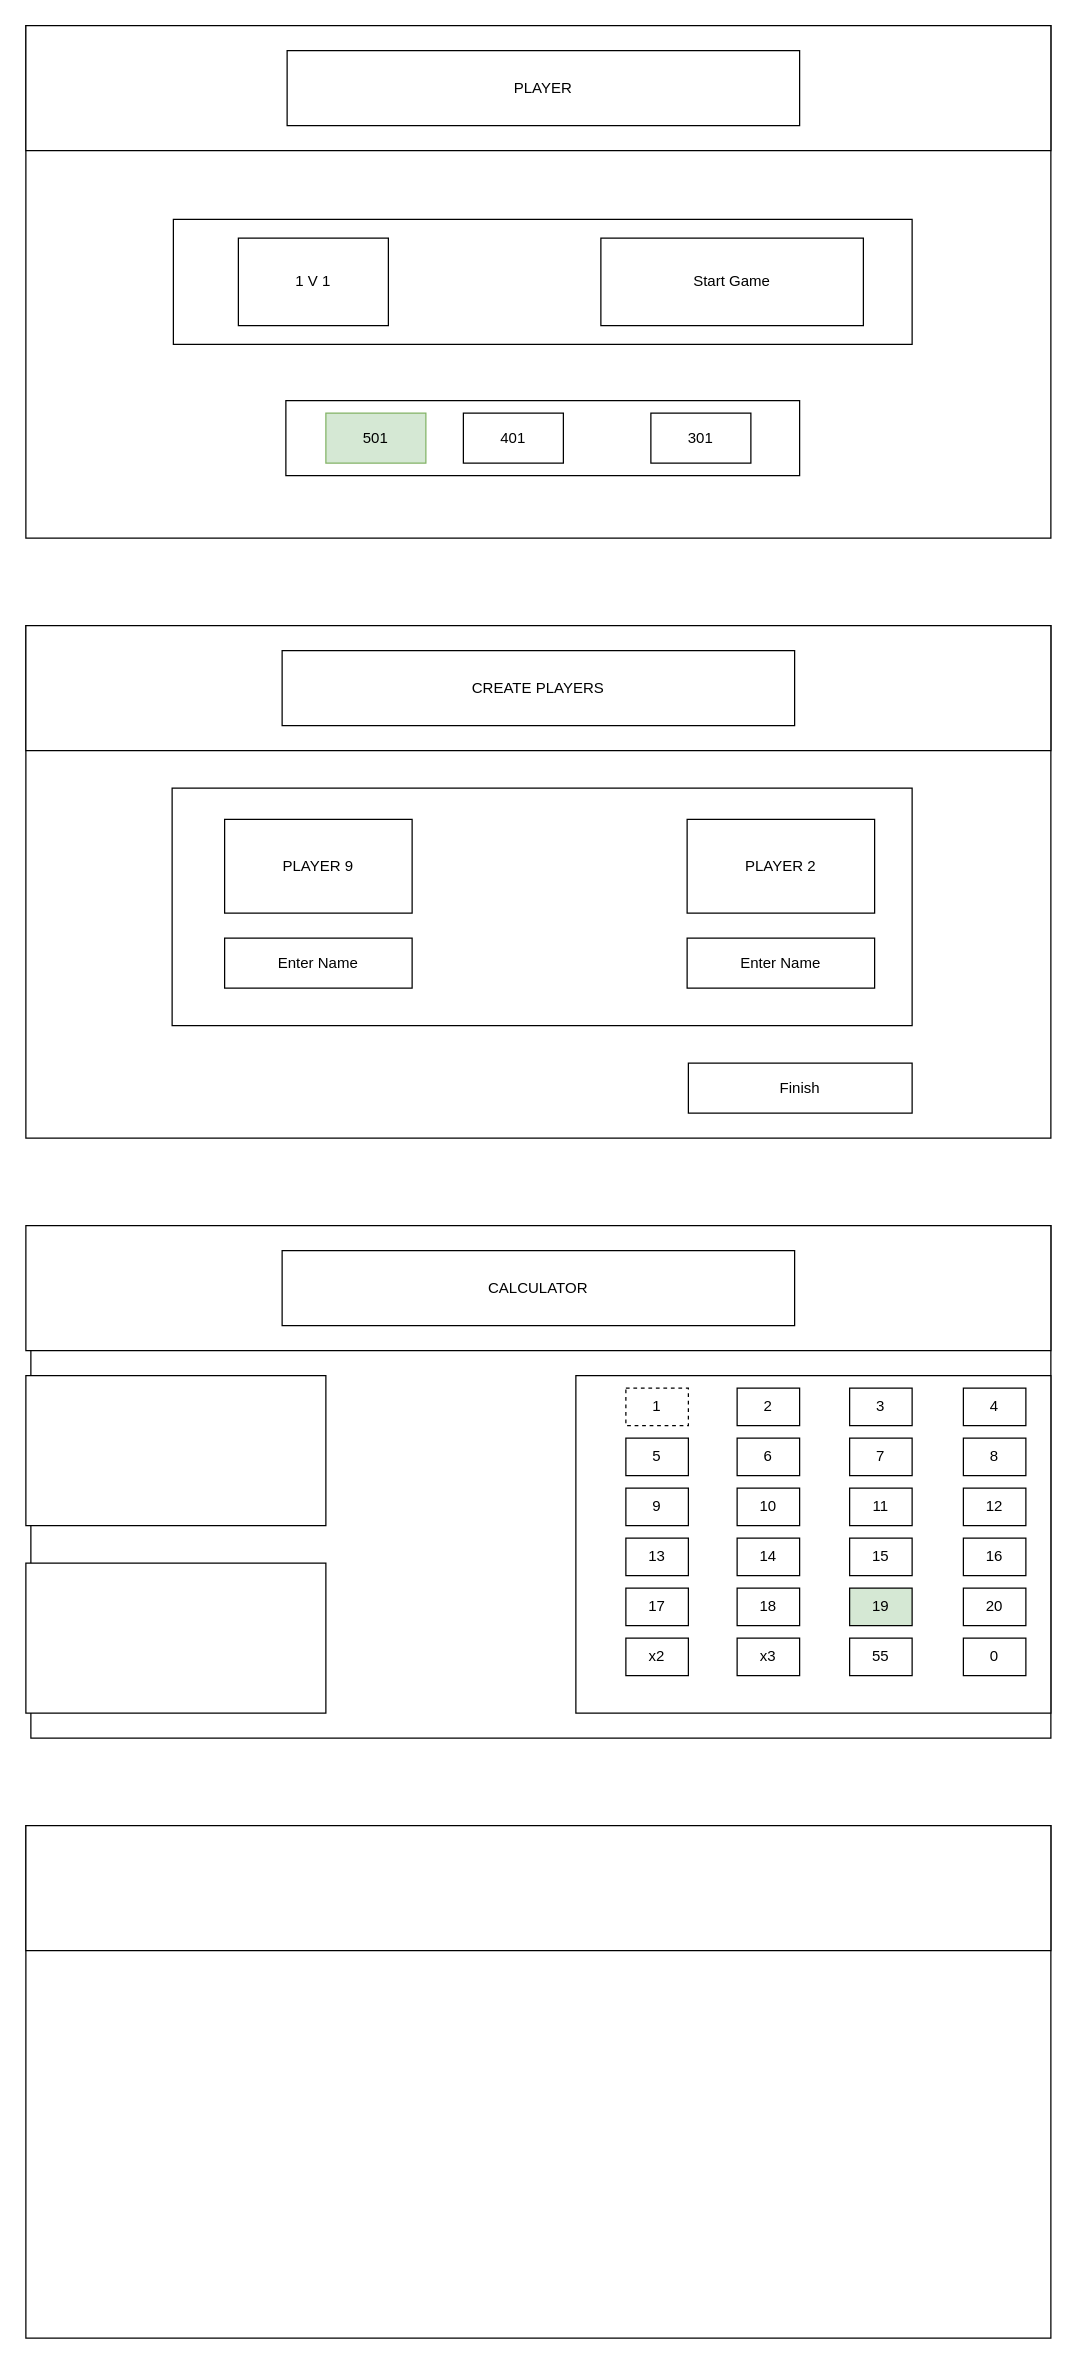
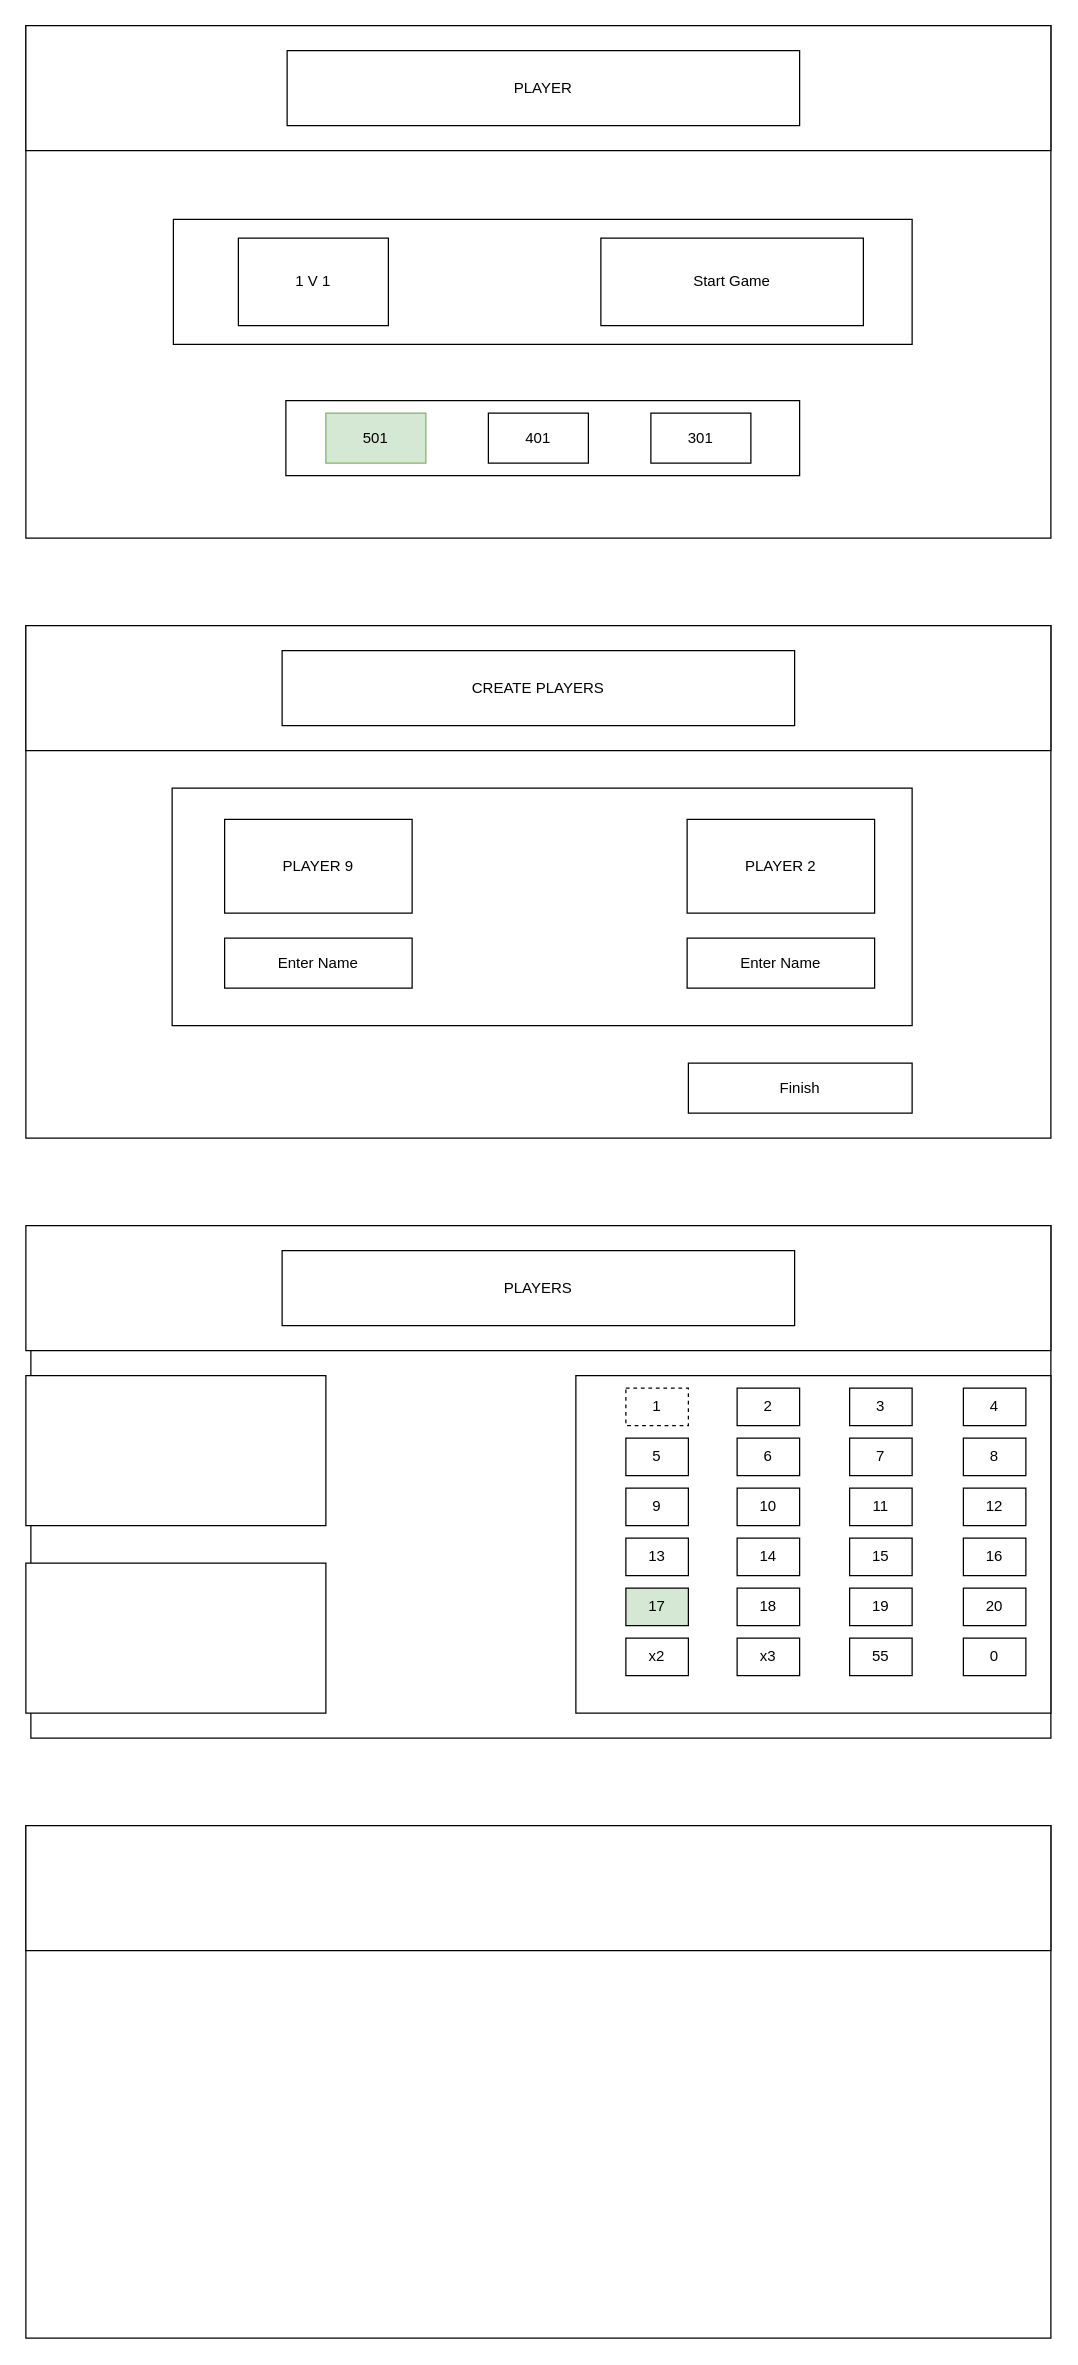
  <mxCell id="0" />
  <mxCell id="1" parent="0" />
  <mxCell id="2" value="" style="rounded=0;whiteSpace=wrap;html=1;" vertex="1" parent="1"><mxGeometry width="820" height="410" as="geometry" x="20" y="20" /></mxCell>
  <mxCell id="3" value="" style="rounded=0;whiteSpace=wrap;html=1;" vertex="1" parent="1"><mxGeometry y="500" width="820" height="410" as="geometry" x="20" /></mxCell>
  <mxCell id="4" value="" style="rounded=0;whiteSpace=wrap;html=1;" vertex="1" parent="1"><mxGeometry x="24" y="980" width="816" height="410" as="geometry" /></mxCell>
  <mxCell id="5" value="" style="rounded=0;whiteSpace=wrap;html=1;" vertex="1" parent="1"><mxGeometry y="1460" width="820" height="410" as="geometry" x="20" /></mxCell>
  <mxCell id="6" value="" style="rounded=0;whiteSpace=wrap;html=1;" vertex="1" parent="1"><mxGeometry width="820" height="100" as="geometry" x="20" y="20" /></mxCell>
  <mxCell id="7" value="" style="rounded=0;whiteSpace=wrap;html=1;" vertex="1" parent="1"><mxGeometry y="500" width="820" height="100" as="geometry" x="20" /></mxCell>
  <mxCell id="8" value="" style="rounded=0;whiteSpace=wrap;html=1;" vertex="1" parent="1"><mxGeometry y="980" width="820" height="100" as="geometry" x="20" /></mxCell>
  <mxCell id="9" value="" style="rounded=0;whiteSpace=wrap;html=1;" vertex="1" parent="1"><mxGeometry y="1460" width="820" height="100" as="geometry" x="20" /></mxCell>
  <mxCell id="10" value="PLAYER" style="rounded=0;whiteSpace=wrap;html=1;" vertex="1" parent="1"><mxGeometry x="229" y="40" width="410" height="60" as="geometry" /></mxCell>
  <mxCell id="11" value="" style="rounded=0;whiteSpace=wrap;html=1;" vertex="1" parent="1"><mxGeometry x="138" y="175" width="591" height="100" as="geometry" /></mxCell>
  <mxCell id="12" value="" style="rounded=0;whiteSpace=wrap;html=1;" vertex="1" parent="1"><mxGeometry x="228" y="320" width="411" height="60" as="geometry" /></mxCell>
  <mxCell id="13" value="501" style="rounded=0;whiteSpace=wrap;html=1;fillColor=#d5e8d4;strokeColor=#82b366;" vertex="1" parent="1"><mxGeometry x="260" y="330" width="80" height="40" as="geometry" /></mxCell>
- <mxCell id="14" value="401" style="rounded=0;whiteSpace=wrap;html=1;" vertex="1" parent="1"><mxGeometry x="370" y="330" width="80" height="40" as="geometry" /></mxCell>
+ <mxCell id="14" value="401" style="rounded=0;whiteSpace=wrap;html=1;" vertex="1" parent="1"><mxGeometry x="390" y="330" width="80" height="40" as="geometry" /></mxCell>
  <mxCell id="15" value="301" style="rounded=0;whiteSpace=wrap;html=1;" vertex="1" parent="1"><mxGeometry x="520" y="330" width="80" height="40" as="geometry" /></mxCell>
  <mxCell id="16" value="1 V 1" style="rounded=0;whiteSpace=wrap;html=1;" vertex="1" parent="1"><mxGeometry x="190" y="190" width="120" height="70" as="geometry" /></mxCell>
  <mxCell id="17" value="Start Game" style="rounded=0;whiteSpace=wrap;html=1;" vertex="1" parent="1"><mxGeometry x="480" y="190" width="210" height="70" as="geometry" /></mxCell>
  <mxCell id="18" value="CREATE PLAYERS" style="rounded=0;whiteSpace=wrap;html=1;" vertex="1" parent="1"><mxGeometry x="225" y="520" width="410" height="60" as="geometry" /></mxCell>
  <mxCell id="19" value="" style="rounded=0;whiteSpace=wrap;html=1;" vertex="1" parent="1"><mxGeometry x="137" y="630" width="592" height="190" as="geometry" /></mxCell>
  <mxCell id="20" value="PLAYER 9" style="rounded=0;whiteSpace=wrap;html=1;" vertex="1" parent="1"><mxGeometry x="179" y="655" width="150" height="75" as="geometry" /></mxCell>
  <mxCell id="21" value="PLAYER 2" style="rounded=0;whiteSpace=wrap;html=1;" vertex="1" parent="1"><mxGeometry x="549" y="655" width="150" height="75" as="geometry" /></mxCell>
  <mxCell id="22" value="Enter Name" style="rounded=0;whiteSpace=wrap;html=1;" vertex="1" parent="1"><mxGeometry x="179" y="750" width="150" height="40" as="geometry" /></mxCell>
  <mxCell id="23" value="Enter Name" style="rounded=0;whiteSpace=wrap;html=1;" vertex="1" parent="1"><mxGeometry x="549" y="750" width="150" height="40" as="geometry" /></mxCell>
  <mxCell id="24" value="Finish" style="rounded=0;whiteSpace=wrap;html=1;" vertex="1" parent="1"><mxGeometry x="550" y="850" width="179" height="40" as="geometry" /></mxCell>
- <mxCell id="25" value="CALCULATOR" style="rounded=0;whiteSpace=wrap;html=1;" vertex="1" parent="1"><mxGeometry x="225" y="1000" width="410" height="60" as="geometry" /></mxCell>
+ <mxCell id="25" value="PLAYERS" style="rounded=0;whiteSpace=wrap;html=1;" vertex="1" parent="1"><mxGeometry x="225" y="1000" width="410" height="60" as="geometry" /></mxCell>
  <mxCell id="26" value="" style="rounded=0;whiteSpace=wrap;html=1;" vertex="1" parent="1"><mxGeometry y="1100" width="240" height="120" as="geometry" x="20" /></mxCell>
  <mxCell id="27" value="" style="rounded=0;whiteSpace=wrap;html=1;" vertex="1" parent="1"><mxGeometry y="1250" width="240" height="120" as="geometry" x="20" /></mxCell>
  <mxCell id="28" value="" style="rounded=0;whiteSpace=wrap;html=1;" vertex="1" parent="1"><mxGeometry x="460" y="1100" width="380" height="270" as="geometry" /></mxCell>
  <mxCell id="29" value="1" style="rounded=0;whiteSpace=wrap;html=1;dashed=1;" vertex="1" parent="1"><mxGeometry x="500" y="1110" width="50" height="30" as="geometry" /></mxCell>
  <mxCell id="30" value="2" style="rounded=0;whiteSpace=wrap;html=1;" vertex="1" parent="1"><mxGeometry x="589" y="1110" width="50" height="30" as="geometry" /></mxCell>
  <mxCell id="31" value="3" style="rounded=0;whiteSpace=wrap;html=1;" vertex="1" parent="1"><mxGeometry x="679" y="1110" width="50" height="30" as="geometry" /></mxCell>
  <mxCell id="32" value="4" style="rounded=0;whiteSpace=wrap;html=1;" vertex="1" parent="1"><mxGeometry x="770" y="1110" width="50" height="30" as="geometry" /></mxCell>
  <mxCell id="33" value="5" style="rounded=0;whiteSpace=wrap;html=1;" vertex="1" parent="1"><mxGeometry x="500" y="1150" width="50" height="30" as="geometry" /></mxCell>
  <mxCell id="34" value="6" style="rounded=0;whiteSpace=wrap;html=1;" vertex="1" parent="1"><mxGeometry x="589" y="1150" width="50" height="30" as="geometry" /></mxCell>
  <mxCell id="35" value="7" style="rounded=0;whiteSpace=wrap;html=1;" vertex="1" parent="1"><mxGeometry x="679" y="1150" width="50" height="30" as="geometry" /></mxCell>
  <mxCell id="36" value="8" style="rounded=0;whiteSpace=wrap;html=1;" vertex="1" parent="1"><mxGeometry x="770" y="1150" width="50" height="30" as="geometry" /></mxCell>
  <mxCell id="37" value="9" style="rounded=0;whiteSpace=wrap;html=1;" vertex="1" parent="1"><mxGeometry x="500" y="1190" width="50" height="30" as="geometry" /></mxCell>
  <mxCell id="38" value="10" style="rounded=0;whiteSpace=wrap;html=1;" vertex="1" parent="1"><mxGeometry x="589" y="1190" width="50" height="30" as="geometry" /></mxCell>
  <mxCell id="39" value="11" style="rounded=0;whiteSpace=wrap;html=1;" vertex="1" parent="1"><mxGeometry x="679" y="1190" width="50" height="30" as="geometry" /></mxCell>
  <mxCell id="40" value="12" style="rounded=0;whiteSpace=wrap;html=1;" vertex="1" parent="1"><mxGeometry x="770" y="1190" width="50" height="30" as="geometry" /></mxCell>
  <mxCell id="41" value="13" style="rounded=0;whiteSpace=wrap;html=1;" vertex="1" parent="1"><mxGeometry x="500" y="1230" width="50" height="30" as="geometry" /></mxCell>
- <mxCell id="42" value="17" style="rounded=0;whiteSpace=wrap;html=1;" vertex="1" parent="1"><mxGeometry x="500" y="1270" width="50" height="30" as="geometry" /></mxCell>
+ <mxCell id="42" value="17" style="rounded=0;whiteSpace=wrap;html=1;fillColor=#d5e8d4;" vertex="1" parent="1"><mxGeometry x="500" y="1270" width="50" height="30" as="geometry" /></mxCell>
  <mxCell id="43" value="x2" style="rounded=0;whiteSpace=wrap;html=1;" vertex="1" parent="1"><mxGeometry x="500" y="1310" width="50" height="30" as="geometry" /></mxCell>
  <mxCell id="44" value="14" style="rounded=0;whiteSpace=wrap;html=1;" vertex="1" parent="1"><mxGeometry x="589" y="1230" width="50" height="30" as="geometry" /></mxCell>
  <mxCell id="45" value="18" style="rounded=0;whiteSpace=wrap;html=1;" vertex="1" parent="1"><mxGeometry x="589" y="1270" width="50" height="30" as="geometry" /></mxCell>
  <mxCell id="46" value="x3" style="rounded=0;whiteSpace=wrap;html=1;" vertex="1" parent="1"><mxGeometry x="589" y="1310" width="50" height="30" as="geometry" /></mxCell>
  <mxCell id="47" value="15" style="rounded=0;whiteSpace=wrap;html=1;" vertex="1" parent="1"><mxGeometry x="679" y="1230" width="50" height="30" as="geometry" /></mxCell>
- <mxCell id="48" value="19" style="rounded=0;whiteSpace=wrap;html=1;fillColor=#d5e8d4;" vertex="1" parent="1"><mxGeometry x="679" y="1270" width="50" height="30" as="geometry" /></mxCell>
+ <mxCell id="48" value="19" style="rounded=0;whiteSpace=wrap;html=1;" vertex="1" parent="1"><mxGeometry x="679" y="1270" width="50" height="30" as="geometry" /></mxCell>
  <mxCell id="49" value="55" style="rounded=0;whiteSpace=wrap;html=1;" vertex="1" parent="1"><mxGeometry x="679" y="1310" width="50" height="30" as="geometry" /></mxCell>
  <mxCell id="50" value="16" style="rounded=0;whiteSpace=wrap;html=1;" vertex="1" parent="1"><mxGeometry x="770" y="1230" width="50" height="30" as="geometry" /></mxCell>
  <mxCell id="51" value="20" style="rounded=0;whiteSpace=wrap;html=1;" vertex="1" parent="1"><mxGeometry x="770" y="1270" width="50" height="30" as="geometry" /></mxCell>
  <mxCell id="52" value="0" style="rounded=0;whiteSpace=wrap;html=1;" vertex="1" parent="1"><mxGeometry x="770" y="1310" width="50" height="30" as="geometry" /></mxCell>
